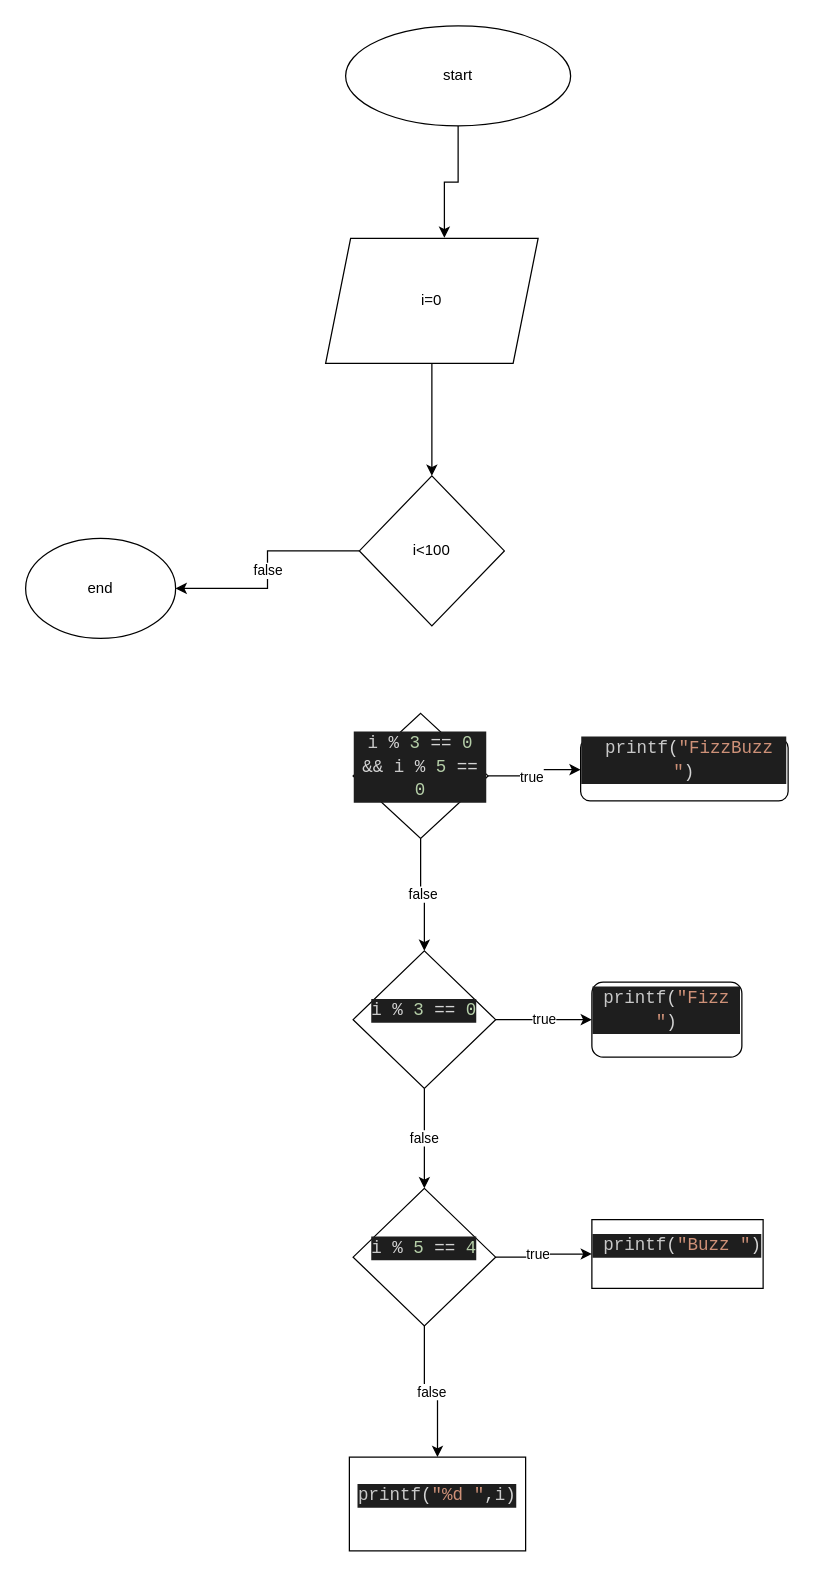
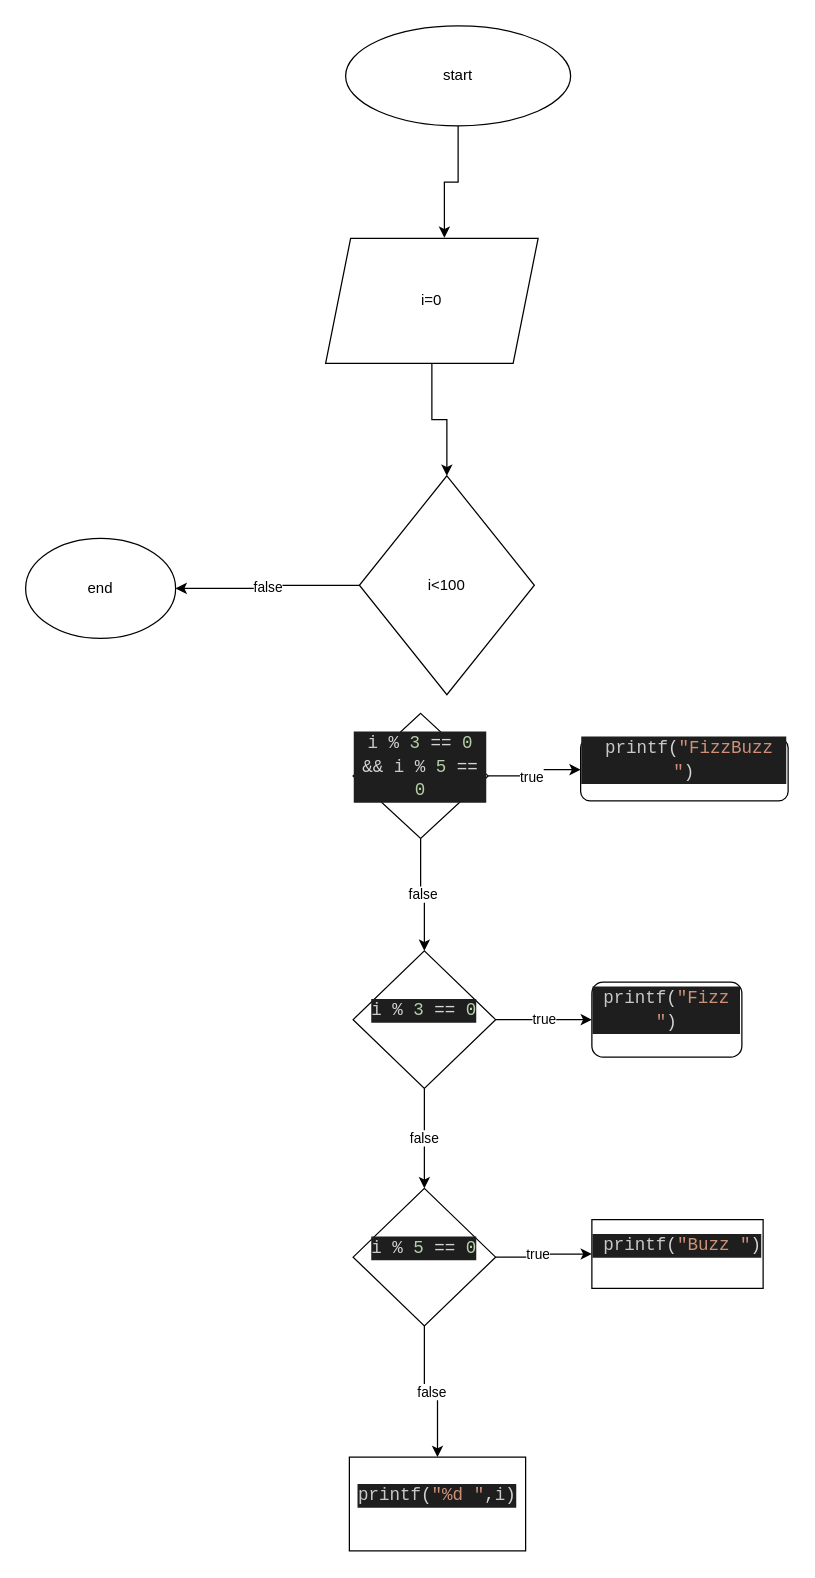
  <mxCell id="0" />
  <mxCell id="1" parent="0" />
  <mxCell id="2" value="start" style="ellipse;whiteSpace=wrap;html=1;" vertex="1" parent="1"><mxGeometry x="276" y="20" width="180" height="80" as="geometry" /></mxCell>
  <mxCell id="3" style="edgeStyle=orthogonalEdgeStyle;rounded=0;orthogonalLoop=1;jettySize=auto;html=1;entryX=0.5;entryY=0;entryDx=0;entryDy=0;" edge="1" parent="1" source="4" target="7"><mxGeometry relative="1" as="geometry" /></mxCell>
  <mxCell id="4" value="i=0" style="shape=parallelogram;perimeter=parallelogramPerimeter;whiteSpace=wrap;html=1;fixedSize=1;" vertex="1" parent="1"><mxGeometry x="260" y="190" width="170" height="100" as="geometry" /></mxCell>
  <mxCell id="5" style="edgeStyle=orthogonalEdgeStyle;rounded=0;orthogonalLoop=1;jettySize=auto;html=1;entryX=0.559;entryY=-0.004;entryDx=0;entryDy=0;entryPerimeter=0;" edge="1" parent="1" source="2" target="4"><mxGeometry relative="1" as="geometry" /></mxCell>
  <mxCell id="6" value="false" style="edgeStyle=orthogonalEdgeStyle;rounded=0;orthogonalLoop=1;jettySize=auto;html=1;entryX=1;entryY=0.5;entryDx=0;entryDy=0;" edge="1" parent="1" source="7" target="8"><mxGeometry relative="1" as="geometry" /></mxCell>
- <mxCell id="7" value="i&amp;lt;100" style="rhombus;whiteSpace=wrap;html=1;" vertex="1" parent="1"><mxGeometry x="287" y="380" width="116" height="120" as="geometry" /></mxCell>
+ <mxCell id="7" value="i&amp;lt;100" style="rhombus;whiteSpace=wrap;html=1;" vertex="1" parent="1"><mxGeometry x="287" y="380" width="140" height="175" as="geometry" /></mxCell>
  <mxCell id="8" value="end" style="ellipse;whiteSpace=wrap;html=1;" vertex="1" parent="1"><mxGeometry x="20" y="430" width="120" height="80" as="geometry" /></mxCell>
  <mxCell id="9" value="false" style="edgeStyle=orthogonalEdgeStyle;rounded=0;orthogonalLoop=1;jettySize=auto;html=1;" edge="1" parent="1" source="12" target="15"><mxGeometry relative="1" as="geometry" /></mxCell>
  <mxCell id="10" value="" style="edgeStyle=orthogonalEdgeStyle;rounded=0;orthogonalLoop=1;jettySize=auto;html=1;" edge="1" parent="1" source="12" target="21"><mxGeometry relative="1" as="geometry" /></mxCell>
  <mxCell id="11" value="true" style="edgeLabel;html=1;align=center;verticalAlign=middle;resizable=0;points=[];" vertex="1" connectable="0" parent="10"><mxGeometry x="-0.147" relative="1" as="geometry"><mxPoint as="offset" /></mxGeometry></mxCell>
  <mxCell id="12" value="&#10;&lt;div style=&quot;color: rgb(212, 212, 212); background-color: rgb(30, 30, 30); font-family: Consolas, &amp;quot;Courier New&amp;quot;, monospace; font-weight: normal; font-size: 14px; line-height: 19px;&quot;&gt;&lt;div&gt;&lt;span style=&quot;color: #c8c8c8;&quot;&gt;i&lt;/span&gt;&lt;span style=&quot;color: #d4d4d4;&quot;&gt; % &lt;/span&gt;&lt;span style=&quot;color: #b5cea8;&quot;&gt;3&lt;/span&gt;&lt;span style=&quot;color: #d4d4d4;&quot;&gt; == &lt;/span&gt;&lt;span style=&quot;color: #b5cea8;&quot;&gt;0&lt;/span&gt;&lt;span style=&quot;color: #d4d4d4;&quot;&gt; &amp;amp;&amp;amp; &lt;/span&gt;&lt;span style=&quot;color: #c8c8c8;&quot;&gt;i&lt;/span&gt;&lt;span style=&quot;color: #d4d4d4;&quot;&gt; % &lt;/span&gt;&lt;span style=&quot;color: #b5cea8;&quot;&gt;5&lt;/span&gt;&lt;span style=&quot;color: #d4d4d4;&quot;&gt; == &lt;/span&gt;&lt;span style=&quot;color: #b5cea8;&quot;&gt;0&lt;/span&gt;&lt;/div&gt;&lt;/div&gt;&#10;&#10;" style="rhombus;whiteSpace=wrap;html=1;" vertex="1" parent="1"><mxGeometry x="282" y="570" width="108" height="100" as="geometry" /></mxCell>
  <mxCell id="13" value="false" style="edgeStyle=orthogonalEdgeStyle;rounded=0;orthogonalLoop=1;jettySize=auto;html=1;" edge="1" parent="1" source="15" target="19"><mxGeometry relative="1" as="geometry" /></mxCell>
  <mxCell id="14" value="true" style="edgeStyle=orthogonalEdgeStyle;rounded=0;orthogonalLoop=1;jettySize=auto;html=1;" edge="1" parent="1" source="15" target="20"><mxGeometry relative="1" as="geometry" /></mxCell>
  <mxCell id="15" value="&#10;&lt;div style=&quot;color: rgb(212, 212, 212); background-color: rgb(30, 30, 30); font-family: Consolas, &amp;quot;Courier New&amp;quot;, monospace; font-weight: normal; font-size: 14px; line-height: 19px;&quot;&gt;&lt;div&gt;&lt;span style=&quot;color: #c8c8c8;&quot;&gt;i&lt;/span&gt;&lt;span style=&quot;color: #d4d4d4;&quot;&gt; % &lt;/span&gt;&lt;span style=&quot;color: #b5cea8;&quot;&gt;3&lt;/span&gt;&lt;span style=&quot;color: #d4d4d4;&quot;&gt; == &lt;/span&gt;&lt;span style=&quot;color: #b5cea8;&quot;&gt;0&lt;/span&gt;&lt;/div&gt;&lt;/div&gt;&#10;&#10;" style="rhombus;whiteSpace=wrap;html=1;" vertex="1" parent="1"><mxGeometry x="282" y="760" width="114" height="110" as="geometry" /></mxCell>
  <mxCell id="16" value="" style="edgeStyle=orthogonalEdgeStyle;rounded=0;orthogonalLoop=1;jettySize=auto;html=1;" edge="1" parent="1" source="19" target="22"><mxGeometry relative="1" as="geometry" /></mxCell>
  <mxCell id="17" value="true" style="edgeLabel;html=1;align=center;verticalAlign=middle;resizable=0;points=[];" vertex="1" connectable="0" parent="16"><mxGeometry x="-0.171" y="3" relative="1" as="geometry"><mxPoint as="offset" /></mxGeometry></mxCell>
  <mxCell id="18" value="false" style="edgeStyle=orthogonalEdgeStyle;rounded=0;orthogonalLoop=1;jettySize=auto;html=1;" edge="1" parent="1" source="19" target="23"><mxGeometry relative="1" as="geometry" /></mxCell>
- <mxCell id="19" value="&#10;&lt;div style=&quot;color: rgb(212, 212, 212); background-color: rgb(30, 30, 30); font-family: Consolas, &amp;quot;Courier New&amp;quot;, monospace; font-weight: normal; font-size: 14px; line-height: 19px;&quot;&gt;&lt;div&gt;&lt;span style=&quot;color: #c8c8c8;&quot;&gt;i&lt;/span&gt;&lt;span style=&quot;color: #d4d4d4;&quot;&gt; % &lt;/span&gt;&lt;span style=&quot;color: #b5cea8;&quot;&gt;5&lt;/span&gt;&lt;span style=&quot;color: #d4d4d4;&quot;&gt; == &lt;/span&gt;&lt;span style=&quot;color: #b5cea8;&quot;&gt;4&lt;/span&gt;&lt;/div&gt;&lt;/div&gt;&#10;&#10;" style="rhombus;whiteSpace=wrap;html=1;" vertex="1" parent="1"><mxGeometry x="282" y="950" width="114" height="110" as="geometry" /></mxCell>
+ <mxCell id="19" value="&#10;&lt;div style=&quot;color: rgb(212, 212, 212); background-color: rgb(30, 30, 30); font-family: Consolas, &amp;quot;Courier New&amp;quot;, monospace; font-weight: normal; font-size: 14px; line-height: 19px;&quot;&gt;&lt;div&gt;&lt;span style=&quot;color: #c8c8c8;&quot;&gt;i&lt;/span&gt;&lt;span style=&quot;color: #d4d4d4;&quot;&gt; % &lt;/span&gt;&lt;span style=&quot;color: #b5cea8;&quot;&gt;5&lt;/span&gt;&lt;span style=&quot;color: #d4d4d4;&quot;&gt; == &lt;/span&gt;&lt;span style=&quot;color: #b5cea8;&quot;&gt;0&lt;/span&gt;&lt;/div&gt;&lt;/div&gt;&#10;&#10;" style="rhombus;whiteSpace=wrap;html=1;" vertex="1" parent="1"><mxGeometry x="282" y="950" width="114" height="110" as="geometry" /></mxCell>
  <mxCell id="20" value="&#10;&lt;div style=&quot;color: rgb(212, 212, 212); background-color: rgb(30, 30, 30); font-family: Consolas, &amp;quot;Courier New&amp;quot;, monospace; font-weight: normal; font-size: 14px; line-height: 19px;&quot;&gt;&lt;div&gt;&lt;span style=&quot;color: #c8c8c8;&quot;&gt;printf&lt;/span&gt;&lt;span style=&quot;color: #d4d4d4;&quot;&gt;(&lt;/span&gt;&lt;span style=&quot;color: #ce9178;&quot;&gt;&quot;Fizz &quot;&lt;/span&gt;&lt;span style=&quot;color: #d4d4d4;&quot;&gt;)&lt;/span&gt;&lt;/div&gt;&lt;/div&gt;&#10;&#10;" style="rounded=1;whiteSpace=wrap;html=1;" vertex="1" parent="1"><mxGeometry x="473" y="785" width="120" height="60" as="geometry" /></mxCell>
  <mxCell id="21" value="&#10;&lt;div style=&quot;color: rgb(212, 212, 212); background-color: rgb(30, 30, 30); font-family: Consolas, &amp;quot;Courier New&amp;quot;, monospace; font-weight: normal; font-size: 14px; line-height: 19px;&quot;&gt;&lt;div&gt;&lt;span style=&quot;color: #d4d4d4;&quot;&gt;&amp;nbsp;&lt;/span&gt;&lt;span style=&quot;color: #c8c8c8;&quot;&gt;printf&lt;/span&gt;&lt;span style=&quot;color: #d4d4d4;&quot;&gt;(&lt;/span&gt;&lt;span style=&quot;color: #ce9178;&quot;&gt;&quot;FizzBuzz &quot;&lt;/span&gt;&lt;span style=&quot;color: #d4d4d4;&quot;&gt;)&lt;/span&gt;&lt;/div&gt;&lt;/div&gt;&#10;&#10;" style="rounded=1;whiteSpace=wrap;html=1;" vertex="1" parent="1"><mxGeometry x="464" y="590" width="166" height="50" as="geometry" /></mxCell>
  <mxCell id="22" value="&#10;&lt;div style=&quot;color: rgb(212, 212, 212); background-color: rgb(30, 30, 30); font-family: Consolas, &amp;quot;Courier New&amp;quot;, monospace; font-weight: normal; font-size: 14px; line-height: 19px;&quot;&gt;&lt;div&gt;&lt;span style=&quot;color: #d4d4d4;&quot;&gt;&amp;nbsp;&lt;/span&gt;&lt;span style=&quot;color: #c8c8c8;&quot;&gt;printf&lt;/span&gt;&lt;span style=&quot;color: #d4d4d4;&quot;&gt;(&lt;/span&gt;&lt;span style=&quot;color: #ce9178;&quot;&gt;&quot;Buzz &quot;&lt;/span&gt;&lt;span style=&quot;color: #d4d4d4;&quot;&gt;)&lt;/span&gt;&lt;/div&gt;&lt;/div&gt;&#10;&#10;" style="whiteSpace=wrap;html=1;" vertex="1" parent="1"><mxGeometry x="473" y="975" width="137" height="55" as="geometry" /></mxCell>
  <mxCell id="23" value="&#10;&lt;div style=&quot;color: rgb(212, 212, 212); background-color: rgb(30, 30, 30); font-family: Consolas, &amp;quot;Courier New&amp;quot;, monospace; font-weight: normal; font-size: 14px; line-height: 19px;&quot;&gt;&lt;div&gt;&lt;span style=&quot;color: #c8c8c8;&quot;&gt;printf&lt;/span&gt;&lt;span style=&quot;color: #d4d4d4;&quot;&gt;(&lt;/span&gt;&lt;span style=&quot;color: #ce9178;&quot;&gt;&quot;%d &quot;&lt;/span&gt;&lt;span style=&quot;color: #d4d4d4;&quot;&gt;,&lt;/span&gt;&lt;span style=&quot;color: #c8c8c8;&quot;&gt;i&lt;/span&gt;&lt;span style=&quot;color: #d4d4d4;&quot;&gt;)&lt;/span&gt;&lt;/div&gt;&lt;/div&gt;&#10;&#10;" style="whiteSpace=wrap;html=1;" vertex="1" parent="1"><mxGeometry x="279" y="1165" width="141" height="75" as="geometry" /></mxCell>
